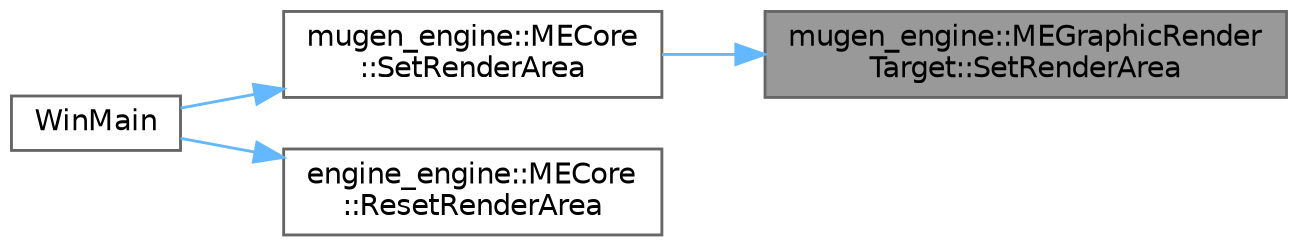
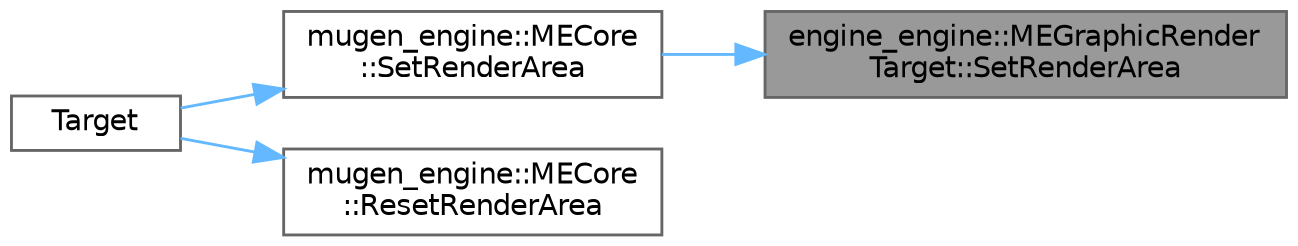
  digraph {
    fontname="DejaVu Sans"
    rankdir=RL
    node [color=grey40 fillcolor=white fontname="DejaVu Sans" fontsize=10 shape=box style=filled]
    edge [color=steelblue1 dir=back fontname="DejaVu Sans" fontsize=10 labelfontname=Helvetica labelfontsize=10 style=solid]
-   n1 [color=gray40 fillcolor=grey60 fontcolor=black height=0.2 label="mugen_engine::MEGraphicRender\lTarget::SetRenderArea" width=0.4]
+   n1 [color=gray40 fillcolor=grey60 fontcolor=black height=0.2 label="engine_engine::MEGraphicRender\lTarget::SetRenderArea" width=0.4]
    n2 [height=0.2 label="mugen_engine::MECore\l::SetRenderArea" width=0.4]
-   n3 [height=0.2 label=WinMain width=0.4]
-   n4 [height=0.2 label="engine_engine::MECore\l::ResetRenderArea" width=0.4]
+   n3 [height=0.2 label=Target width=0.4]
+   n4 [height=0.2 label="mugen_engine::MECore\l::ResetRenderArea" width=0.4]
    n1 -> n2
    n2 -> n3
    n4 -> n3
  }
